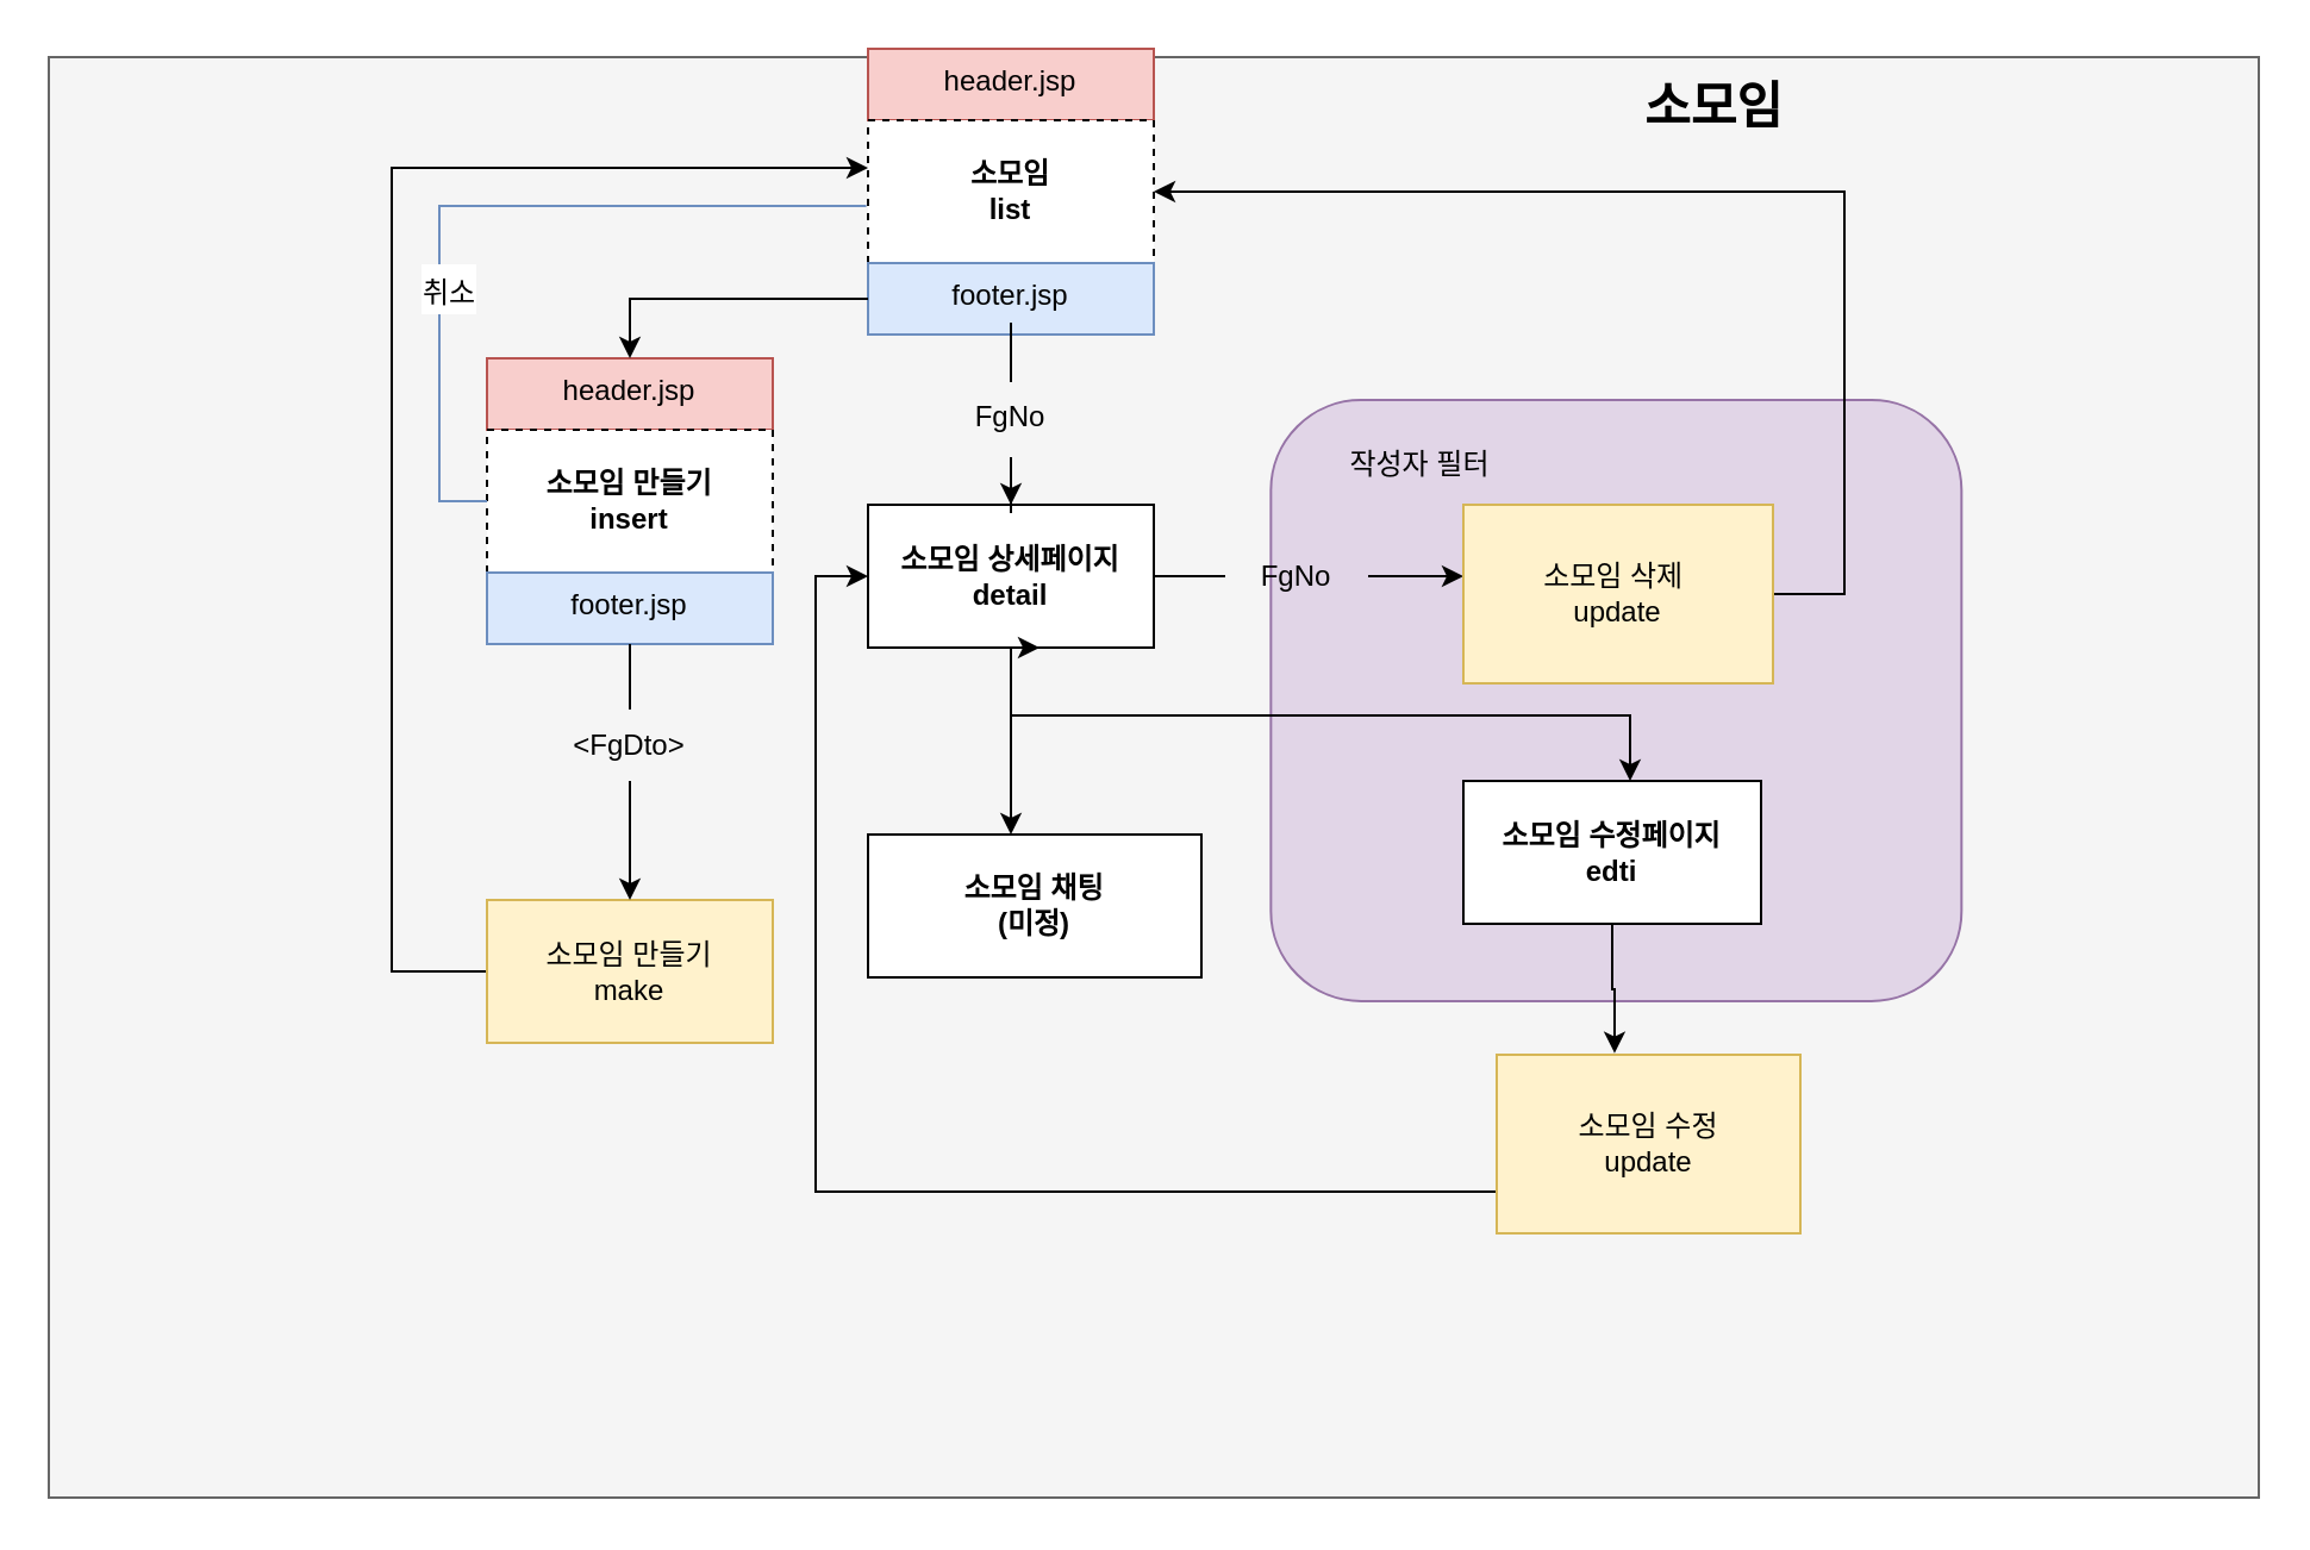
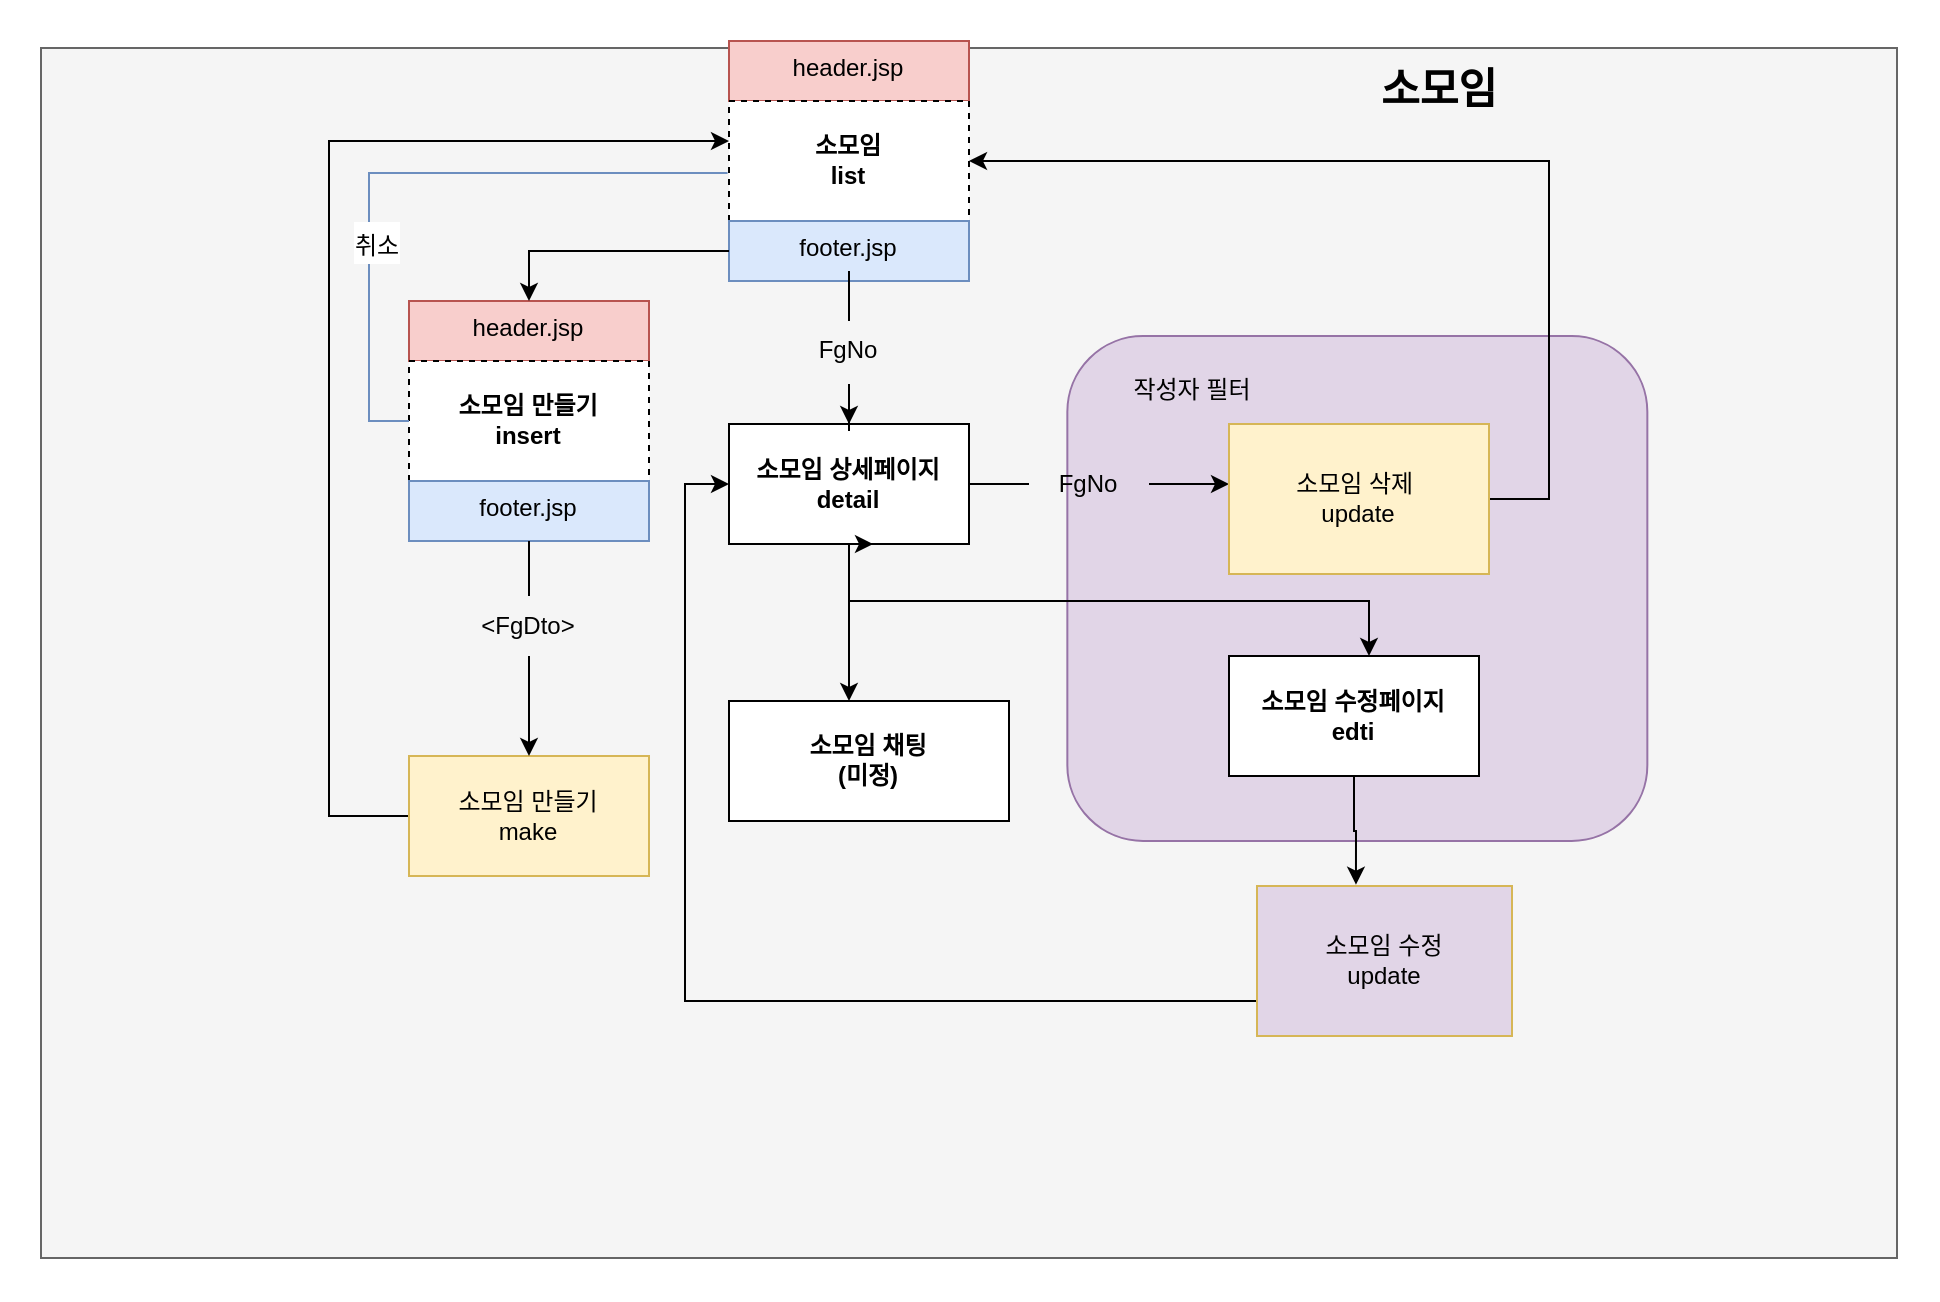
  <mxCell id="0" />
  <mxCell id="1" parent="0" />
  <mxCell id="2" value="" style="rounded=0;whiteSpace=wrap;html=1;fillColor=#f5f5f5;fontColor=#333333;strokeColor=#666666;" vertex="1" parent="1"><mxGeometry x="20" y="23.5" width="928" height="605" as="geometry" /></mxCell>
  <mxCell id="3" value="" style="group" vertex="1" connectable="0" parent="1"><mxGeometry x="534" y="167.5" width="290" height="252.5" as="geometry" /></mxCell>
  <mxCell id="4" value="" style="group" vertex="1" connectable="0" parent="3"><mxGeometry x="-0.829" width="290" height="252.5" as="geometry" /></mxCell>
  <mxCell id="5" value="" style="rounded=1;whiteSpace=wrap;html=1;fillColor=#e1d5e7;strokeColor=#9673a6;" vertex="1" parent="4"><mxGeometry width="290" height="252.5" as="geometry" /></mxCell>
  <mxCell id="6" value="작성자 필터" style="text;html=1;strokeColor=none;fillColor=none;align=center;verticalAlign=middle;whiteSpace=wrap;rounded=0;" vertex="1" parent="4"><mxGeometry x="25.69" y="13.56" width="74.31" height="28.06" as="geometry" /></mxCell>
  <mxCell id="7" style="edgeStyle=orthogonalEdgeStyle;rounded=0;orthogonalLoop=1;jettySize=auto;html=1;" edge="1" parent="1" source="8" target="11"><mxGeometry relative="1" as="geometry"><Array as="points"><mxPoint x="164" y="408" /><mxPoint x="164" y="70" /></Array></mxGeometry></mxCell>
  <mxCell id="8" value="소모임 만들기&lt;br&gt;make" style="rounded=0;whiteSpace=wrap;html=1;fillColor=#fff2cc;strokeColor=#d6b656;" vertex="1" parent="1"><mxGeometry x="204" y="377.5" width="120" height="60" as="geometry" /></mxCell>
  <mxCell id="9" value="" style="group" vertex="1" connectable="0" parent="1"><mxGeometry x="364" y="20" width="120" height="120" as="geometry" /></mxCell>
  <mxCell id="10" value="header.jsp" style="whiteSpace=wrap;html=1;verticalAlign=top;fillColor=#f8cecc;strokeColor=#b85450;" vertex="1" parent="9"><mxGeometry width="120" height="30" as="geometry" /></mxCell>
  <mxCell id="11" value="&lt;b&gt;소모임&lt;br&gt;list&lt;br&gt;&lt;/b&gt;" style="rounded=0;whiteSpace=wrap;html=1;align=center;fillColor=default;strokeColor=default;dashed=1;" vertex="1" parent="9"><mxGeometry y="30" width="120" height="60" as="geometry" /></mxCell>
  <mxCell id="12" value="footer.jsp" style="whiteSpace=wrap;html=1;verticalAlign=top;fillColor=#dae8fc;strokeColor=#6c8ebf;" vertex="1" parent="9"><mxGeometry y="90" width="120" height="30" as="geometry" /></mxCell>
  <mxCell id="13" value="&lt;b&gt;소모임 채팅&lt;br&gt;(미정)&lt;br&gt;&lt;/b&gt;" style="rounded=0;whiteSpace=wrap;html=1;" vertex="1" parent="1"><mxGeometry x="364" y="350" width="140" height="60" as="geometry" /></mxCell>
  <mxCell id="14" style="edgeStyle=orthogonalEdgeStyle;rounded=0;orthogonalLoop=1;jettySize=auto;html=1;startArrow=none;" edge="1" parent="1" source="27" target="21"><mxGeometry relative="1" as="geometry"><Array as="points"><mxPoint x="594" y="242" /><mxPoint x="594" y="242" /></Array></mxGeometry></mxCell>
  <mxCell id="15" style="edgeStyle=orthogonalEdgeStyle;rounded=0;orthogonalLoop=1;jettySize=auto;html=1;" edge="1" parent="1" source="17" target="13"><mxGeometry relative="1" as="geometry"><Array as="points"><mxPoint x="424" y="330" /><mxPoint x="424" y="330" /></Array></mxGeometry></mxCell>
  <mxCell id="16" style="edgeStyle=orthogonalEdgeStyle;rounded=0;orthogonalLoop=1;jettySize=auto;html=1;" edge="1" parent="1" source="17" target="19"><mxGeometry relative="1" as="geometry"><Array as="points"><mxPoint x="424" y="300" /><mxPoint x="684" y="300" /></Array></mxGeometry></mxCell>
  <mxCell id="17" value="&lt;b&gt;소모임 상세페이지&lt;br&gt;detail&lt;br&gt;&lt;/b&gt;" style="rounded=0;whiteSpace=wrap;html=1;" vertex="1" parent="1"><mxGeometry x="364" y="211.5" width="120" height="60" as="geometry" /></mxCell>
  <mxCell id="18" style="edgeStyle=orthogonalEdgeStyle;rounded=0;orthogonalLoop=1;jettySize=auto;html=1;exitX=0.5;exitY=1;exitDx=0;exitDy=0;fontSize=12;entryX=0.388;entryY=-0.009;entryDx=0;entryDy=0;entryPerimeter=0;" edge="1" parent="1" source="19" target="23"><mxGeometry relative="1" as="geometry"><mxPoint x="677" y="436" as="targetPoint" /></mxGeometry></mxCell>
  <mxCell id="19" value="&lt;b&gt;소모임 수정페이지&lt;br&gt;edti&lt;br&gt;&lt;/b&gt;" style="rounded=0;whiteSpace=wrap;html=1;" vertex="1" parent="1"><mxGeometry x="614" y="327.5" width="125" height="60" as="geometry" /></mxCell>
  <mxCell id="20" style="edgeStyle=orthogonalEdgeStyle;rounded=0;orthogonalLoop=1;jettySize=auto;html=1;" edge="1" parent="1" source="21" target="11"><mxGeometry relative="1" as="geometry"><Array as="points"><mxPoint x="774" y="249" /><mxPoint x="774" y="80" /></Array></mxGeometry></mxCell>
  <mxCell id="21" value="소모임 삭제&amp;nbsp;&lt;br&gt;update" style="rounded=0;whiteSpace=wrap;html=1;fillColor=#fff2cc;strokeColor=#d6b656;" vertex="1" parent="1"><mxGeometry x="614" y="211.5" width="130" height="75" as="geometry" /></mxCell>
  <mxCell id="22" style="edgeStyle=orthogonalEdgeStyle;rounded=0;orthogonalLoop=1;jettySize=auto;html=1;entryX=0;entryY=0.5;entryDx=0;entryDy=0;" edge="1" parent="1" source="23" target="17"><mxGeometry relative="1" as="geometry"><Array as="points"><mxPoint x="342" y="500" /><mxPoint x="342" y="242" /></Array></mxGeometry></mxCell>
- <mxCell id="23" value="소모임 수정&lt;br&gt;update" style="rounded=0;whiteSpace=wrap;html=1;fillColor=#fff2cc;strokeColor=#d6b656;" vertex="1" parent="1"><mxGeometry x="628" y="442.5" width="127.5" height="75" as="geometry" /></mxCell>
+ <mxCell id="23" value="소모임 수정&lt;br&gt;update" style="rounded=0;whiteSpace=wrap;html=1;fillColor=#e1d5e7;strokeColor=#d6b656;" vertex="1" parent="1"><mxGeometry x="628" y="442.5" width="127.5" height="75" as="geometry" /></mxCell>
  <mxCell id="24" style="edgeStyle=orthogonalEdgeStyle;rounded=0;orthogonalLoop=1;jettySize=auto;html=1;startArrow=none;" edge="1" parent="1" source="25" target="17"><mxGeometry relative="1" as="geometry" /></mxCell>
  <mxCell id="25" value="FgNo" style="text;html=1;strokeColor=none;fillColor=none;align=center;verticalAlign=middle;whiteSpace=wrap;rounded=0;" vertex="1" parent="1"><mxGeometry x="399" y="155" width="50" height="40" as="geometry" /></mxCell>
  <mxCell id="26" value="" style="edgeStyle=orthogonalEdgeStyle;rounded=0;orthogonalLoop=1;jettySize=auto;html=1;endArrow=none;" edge="1" parent="1" source="12" target="25"><mxGeometry relative="1" as="geometry"><mxPoint x="424" y="140" as="sourcePoint" /><mxPoint x="424" y="200.5" as="targetPoint" /></mxGeometry></mxCell>
  <mxCell id="27" value="FgNo" style="text;html=1;strokeColor=none;fillColor=none;align=center;verticalAlign=middle;whiteSpace=wrap;rounded=0;" vertex="1" parent="1"><mxGeometry x="514" y="226.5" width="60" height="30" as="geometry" /></mxCell>
  <mxCell id="28" value="" style="edgeStyle=orthogonalEdgeStyle;rounded=0;orthogonalLoop=1;jettySize=auto;html=1;endArrow=none;" edge="1" parent="1" source="17" target="27"><mxGeometry relative="1" as="geometry"><mxPoint x="484" y="241.5" as="sourcePoint" /><mxPoint x="734" y="260" as="targetPoint" /></mxGeometry></mxCell>
  <mxCell id="29" value="" style="group" vertex="1" connectable="0" parent="1"><mxGeometry x="204" y="150" width="120" height="120" as="geometry" /></mxCell>
  <mxCell id="30" value="header.jsp" style="whiteSpace=wrap;html=1;verticalAlign=top;fillColor=#f8cecc;strokeColor=#b85450;" vertex="1" parent="29"><mxGeometry width="120" height="30" as="geometry" /></mxCell>
  <mxCell id="31" value="&lt;b&gt;소모임 만들기&lt;br&gt;&lt;/b&gt;&lt;b&gt;insert&lt;br&gt;&lt;/b&gt;" style="rounded=0;whiteSpace=wrap;html=1;align=center;fillColor=default;strokeColor=default;dashed=1;" vertex="1" parent="29"><mxGeometry y="30" width="120" height="60" as="geometry" /></mxCell>
  <mxCell id="32" value="footer.jsp" style="whiteSpace=wrap;html=1;verticalAlign=top;fillColor=#dae8fc;strokeColor=#6c8ebf;" vertex="1" parent="29"><mxGeometry y="90" width="120" height="30" as="geometry" /></mxCell>
  <mxCell id="33" style="edgeStyle=orthogonalEdgeStyle;rounded=0;orthogonalLoop=1;jettySize=auto;html=1;" edge="1" parent="1" source="12" target="30"><mxGeometry relative="1" as="geometry"><Array as="points"><mxPoint x="264" y="125" /></Array></mxGeometry></mxCell>
  <mxCell id="34" style="edgeStyle=orthogonalEdgeStyle;rounded=0;orthogonalLoop=1;jettySize=auto;html=1;startArrow=none;" edge="1" parent="1" source="35" target="8"><mxGeometry relative="1" as="geometry" /></mxCell>
  <mxCell id="35" value="&lt;span&gt;&amp;lt;FgDto&amp;gt;&lt;br&gt;&lt;/span&gt;" style="text;html=1;strokeColor=none;fillColor=none;align=center;verticalAlign=middle;whiteSpace=wrap;rounded=0;" vertex="1" parent="1"><mxGeometry x="209" y="297.5" width="110" height="30" as="geometry" /></mxCell>
  <mxCell id="36" value="" style="edgeStyle=orthogonalEdgeStyle;rounded=0;orthogonalLoop=1;jettySize=auto;html=1;endArrow=none;" edge="1" parent="1" source="32" target="35"><mxGeometry relative="1" as="geometry"><mxPoint x="264" y="270" as="sourcePoint" /><mxPoint x="264" y="377.5" as="targetPoint" /></mxGeometry></mxCell>
  <mxCell id="37" value="&lt;font color=&quot;#000000&quot;&gt;&lt;span style=&quot;font-size: 21px&quot;&gt;&lt;b&gt;소모임&lt;/b&gt;&lt;/span&gt;&lt;/font&gt;" style="text;html=1;strokeColor=none;fillColor=none;align=center;verticalAlign=middle;whiteSpace=wrap;rounded=0;fontColor=#FF6666;fontFamily=Nanum Myeongjo;fontSource=https%3A%2F%2Ffonts.googleapis.com%2Fcss%3Ffamily%3DNanum%2BMyeongjo;" vertex="1" parent="1"><mxGeometry x="643.996" y="20.002" width="150.811" height="49.737" as="geometry" /></mxCell>
  <mxCell id="38" style="edgeStyle=orthogonalEdgeStyle;rounded=0;orthogonalLoop=1;jettySize=auto;html=1;exitX=0;exitY=0.5;exitDx=0;exitDy=0;entryX=-0.006;entryY=0.6;entryDx=0;entryDy=0;entryPerimeter=0;fontSize=18;fillColor=#dae8fc;strokeColor=#6c8ebf;endArrow=none;" edge="1" parent="1" source="31" target="11"><mxGeometry relative="1" as="geometry" /></mxCell>
  <mxCell id="39" value="&lt;font style=&quot;font-size: 12px&quot;&gt;취소&lt;/font&gt;" style="edgeLabel;html=1;align=center;verticalAlign=middle;resizable=0;points=[];fontSize=18;" vertex="1" connectable="0" parent="38"><mxGeometry x="-0.321" y="-3" relative="1" as="geometry"><mxPoint as="offset" /></mxGeometry></mxCell>
  <mxCell id="40" style="edgeStyle=orthogonalEdgeStyle;rounded=0;orthogonalLoop=1;jettySize=auto;html=1;exitX=0.5;exitY=1;exitDx=0;exitDy=0;entryX=0.6;entryY=1.008;entryDx=0;entryDy=0;entryPerimeter=0;" edge="1" parent="1" source="17" target="17"><mxGeometry relative="1" as="geometry" /></mxCell>
